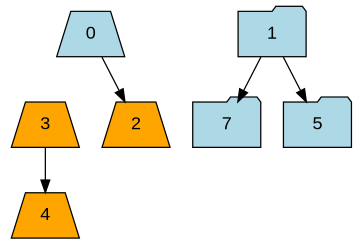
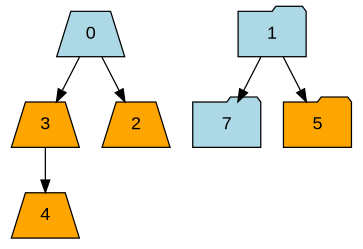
  digraph {
    fontname="Liberation Sans"
    node [Processor=1 Start=16 Weight=5 fillcolor=lightblue fontname="Liberation Sans" shape=trapezium style=filled]
    edge [Weight=11 fontname="Liberation Sans"]
    0 [Start=0]
    3 [Processor=3 Weight=6 fillcolor=orange]
    2 [Processor=4 fillcolor=orange]
    1 [Start=5 Weight=6 shape=folder]
    n5 [Start=11 Weight=7 label=7 shape=folder]
-   5 [Processor=2 Start=15 Weight=7 shape=folder]
+   5 [Processor=2 Start=15 Weight=7 fillcolor=orange shape=folder]
    4 [Start=18 Weight=4 fillcolor=orange]
+   0 -> 3
    0 -> 2
    3 -> 4 [Weight=19]
    1 -> n5 [Weight=21]
    1 -> 5 [Weight=4]
  }
